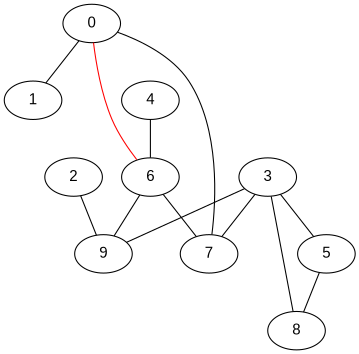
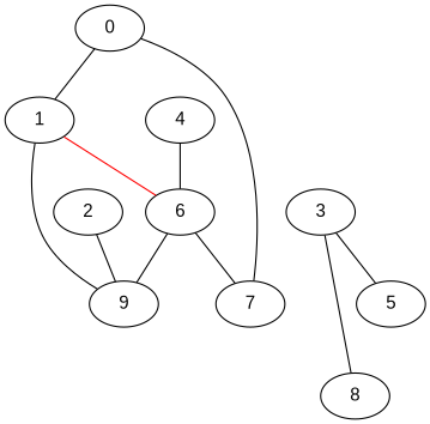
  graph {
    fontname="Liberation Sans"
    node [fontname="Liberation Sans"]
    edge [fontname="Liberation Sans"]
    0
    1
    7
    6
    9
    2
    4
    3
    8
    5
    0 -- 1
    0 -- 7
-   0 -- 6 [color=red]
+   1 -- 6 [color=red]
    6 -- 7
    6 -- 9
    2 -- 9
    4 -- 6
-   3 -- 7
-   3 -- 9
+   1 -- 9
    3 -- 8
    3 -- 5
-   5 -- 8
  }
